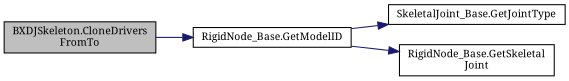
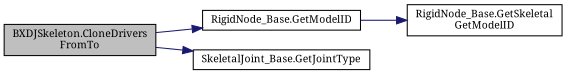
  digraph {
    fontname="Noto Serif"
    rankdir=LR
    node [color=black fillcolor=white fontname="Noto Serif" fontsize=10 shape=record style=filled]
    edge [color=midnightblue fontname="Noto Serif" fontsize=10 labelfontname=Helvetica labelfontsize=10 style=solid]
    n1 [fillcolor=grey75 fontcolor=black height=0.2 label="BXDJSkeleton.CloneDrivers\lFromTo" width=0.4]
    n2 [height=0.2 label="RigidNode_Base.GetModelID" width=0.4]
    n3 [height=0.2 label="SkeletalJoint_Base.GetJointType" width=0.4]
-   n4 [height=0.2 label="RigidNode_Base.GetSkeletal\lJoint" width=0.4]
+   n4 [height=0.2 label="RigidNode_Base.GetSkeletal\lGetModelID" width=0.4]
    n1 -> n2
-   n2 -> n3
+   n1 -> n3
    n2 -> n4
  }
